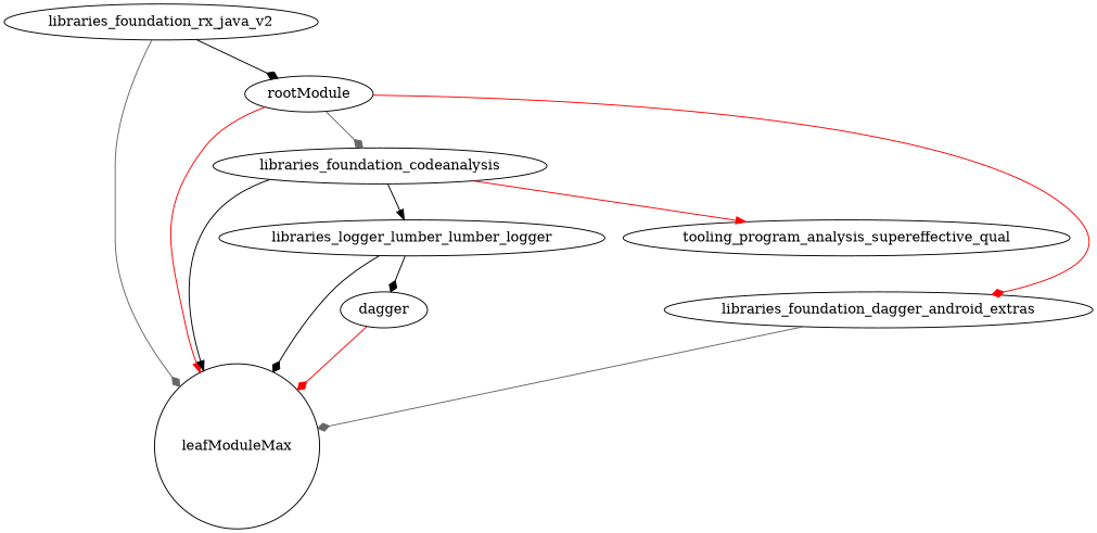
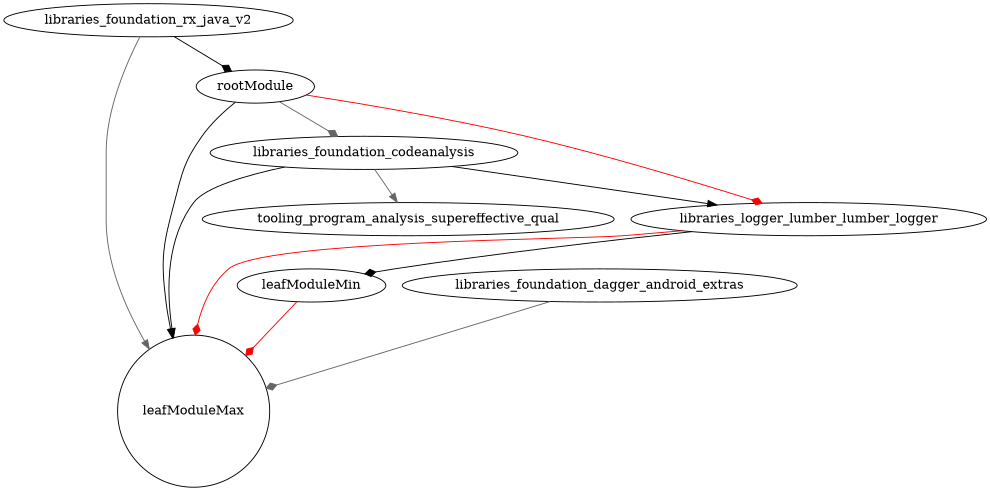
  digraph {
    fontname="DejaVu Serif"
    node [fontname="DejaVu Serif" shape=ellipse]
    edge [arrowhead=diamond color=black fontname="DejaVu Serif"]
    leafModuleMax [shape=circle]
    rootModule
    libraries_foundation_codeanalysis
    libraries_foundation_dagger_android_extras
    n5 [label=libraries_logger_lumber_lumber_logger]
    tooling_program_analysis_supereffective_qual
    libraries_foundation_rx_java_v2
-   leafModuleMin [label=dagger]
-   rootModule -> leafModuleMax [arrowhead=normal color=red]
+   leafModuleMin
+   rootModule -> leafModuleMax [arrowhead=normal]
    rootModule -> libraries_foundation_codeanalysis [color=gray40]
-   rootModule -> libraries_foundation_dagger_android_extras [color=red]
+   rootModule -> n5 [color=red]
    libraries_foundation_codeanalysis -> leafModuleMax [arrowhead=normal]
    libraries_foundation_codeanalysis -> n5 [arrowhead=normal]
-   libraries_foundation_codeanalysis -> tooling_program_analysis_supereffective_qual [arrowhead=normal color=red]
+   libraries_foundation_codeanalysis -> tooling_program_analysis_supereffective_qual [arrowhead=normal color=gray40]
    libraries_foundation_dagger_android_extras -> leafModuleMax [color=gray40]
-   n5 -> leafModuleMax
+   n5 -> leafModuleMax [color=red]
    n5 -> leafModuleMin
-   libraries_foundation_rx_java_v2 -> leafModuleMax [color=gray40]
+   libraries_foundation_rx_java_v2 -> leafModuleMax [arrowhead=normal color=gray40]
    libraries_foundation_rx_java_v2 -> rootModule
    leafModuleMin -> leafModuleMax [color=red]
  }
